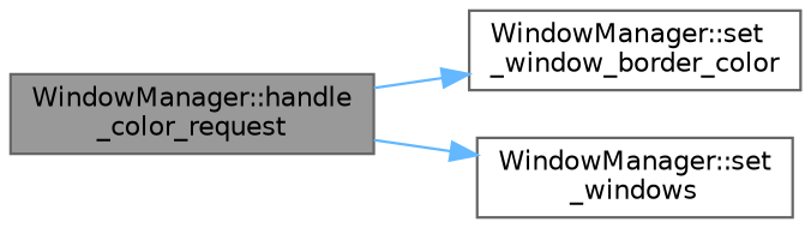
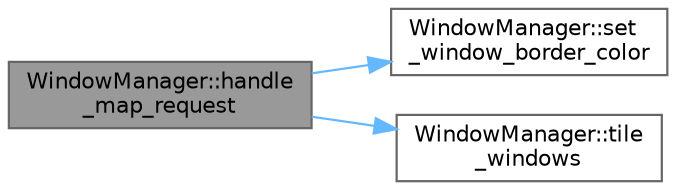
  digraph {
    rankdir=LR
    node [color=grey40 fillcolor=white fontname=Helvetica fontsize=10 shape=box style=filled]
    edge [color=steelblue1 fontname=Helvetica fontsize=10 labelfontname=Helvetica labelfontsize=10 style=solid]
-   n1 [color=gray40 fillcolor=grey60 fontcolor=black height=0.2 label="WindowManager::handle\l_color_request" width=0.4]
+   n1 [color=gray40 fillcolor=grey60 fontcolor=black height=0.2 label="WindowManager::handle\l_map_request" width=0.4]
    n2 [height=0.2 label="WindowManager::set\l_window_border_color" width=0.4]
-   n3 [height=0.2 label="WindowManager::set\l_windows" width=0.4]
+   n3 [height=0.2 label="WindowManager::tile\l_windows" width=0.4]
    n1 -> n2
    n1 -> n3
  }
